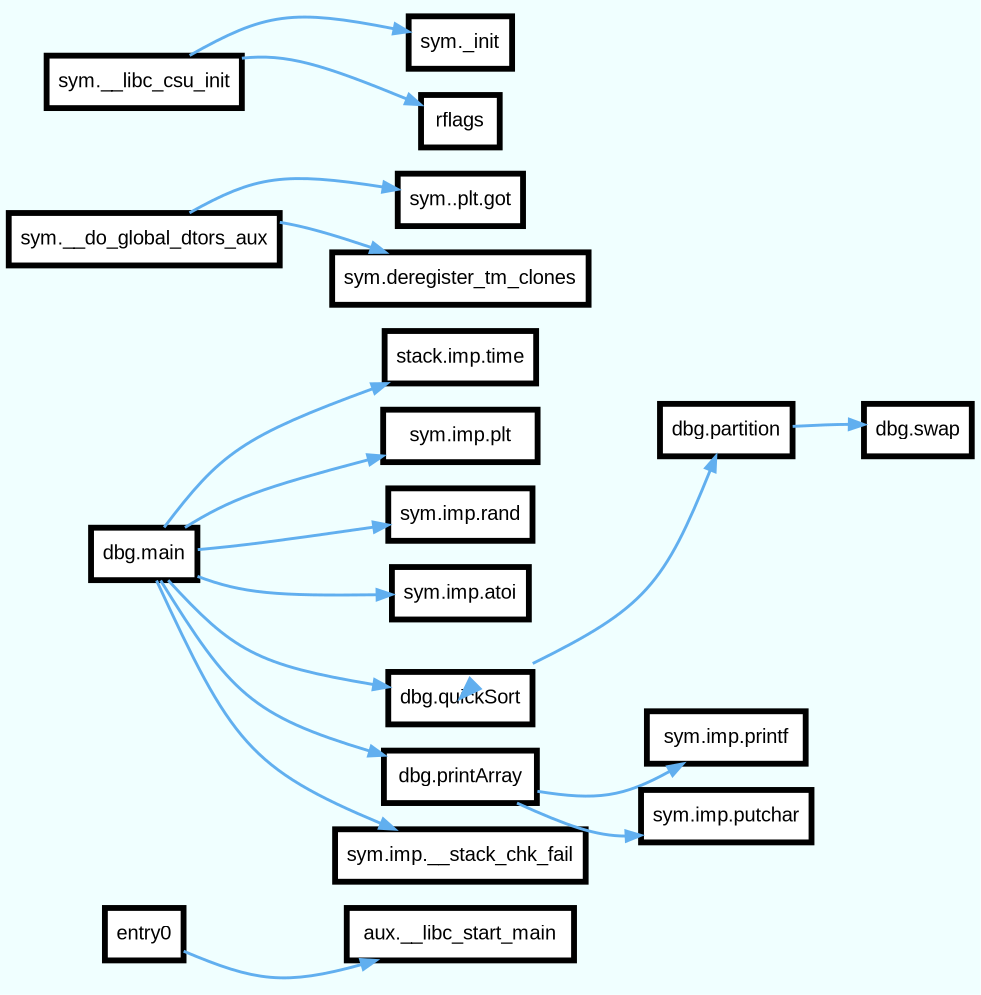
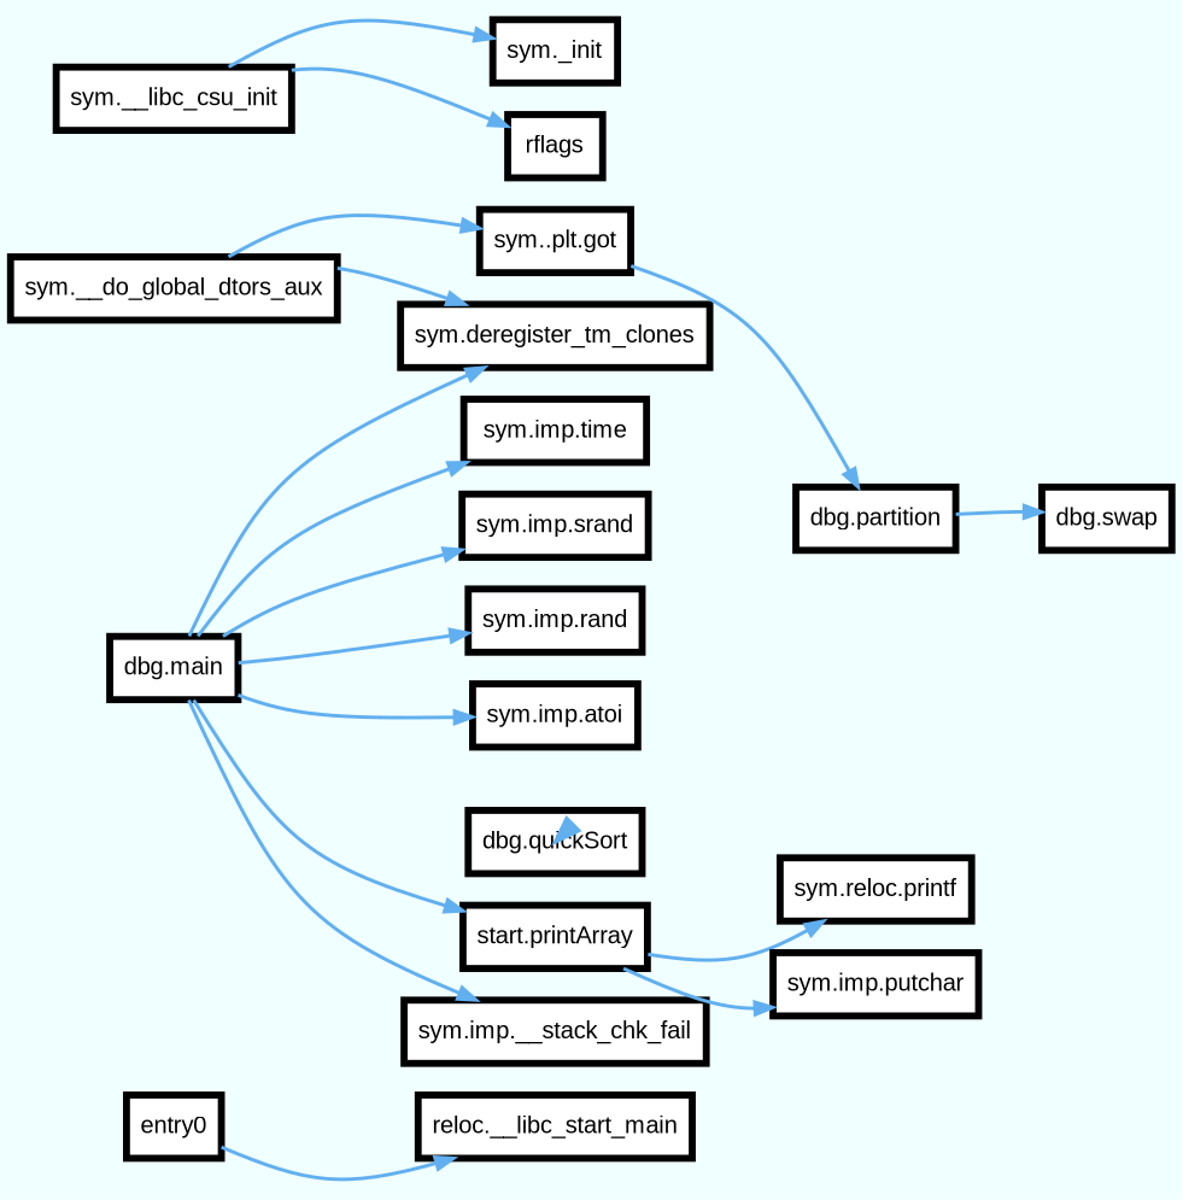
  digraph {
    bgcolor=azure
    fontname="Liberation Sans"
    rankdir=LR
    splines=curved
    node [fillcolor=white fontname="Liberation Sans" fontsize=14 penwidth=4 shape=box style=filled]
    edge [arrowhead=normal color="#61afef" fontname="Liberation Sans" style=bold weight=2]
    n1 [label=entry0]
-   n2 [label="aux.__libc_start_main"]
+   n2 [label="reloc.__libc_start_main"]
    n3 [label="sym.__do_global_dtors_aux"]
    n4 [label="sym..plt.got"]
    n5 [label="sym.deregister_tm_clones"]
    n6 [label="dbg.partition"]
    n7 [label="dbg.swap"]
    n8 [label="sym.__libc_csu_init"]
    n9 [label="sym._init"]
    n10 [label=rflags]
    n11 [label="dbg.main"]
-   n12 [label="stack.imp.time"]
-   n13 [label="sym.imp.plt"]
+   n12 [label="sym.imp.time"]
+   n13 [label="sym.imp.srand"]
    n14 [label="sym.imp.rand"]
    n15 [label="sym.imp.atoi"]
-   n16 [label="dbg.printArray"]
+   n16 [label="start.printArray"]
    n17 [label="dbg.quickSort"]
    n18 [label="sym.imp.__stack_chk_fail"]
-   n19 [label="sym.imp.printf"]
+   n19 [label="sym.reloc.printf"]
    n20 [label="sym.imp.putchar"]
    n1 -> n2
    n3 -> n4
    n3 -> n5
    n6 -> n7
    n8 -> n9
    n8 -> n10
    n11 -> n12
    n11 -> n13
    n11 -> n14
    n11 -> n15
    n11 -> n16
-   n11 -> n17
+   n11 -> n5
    n11 -> n18
    n16 -> n19
    n16 -> n20
-   n17 -> n6
+   n4 -> n6
    n17 -> n17
  }
